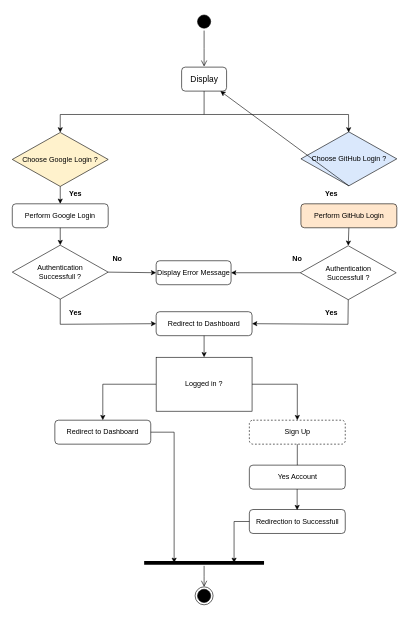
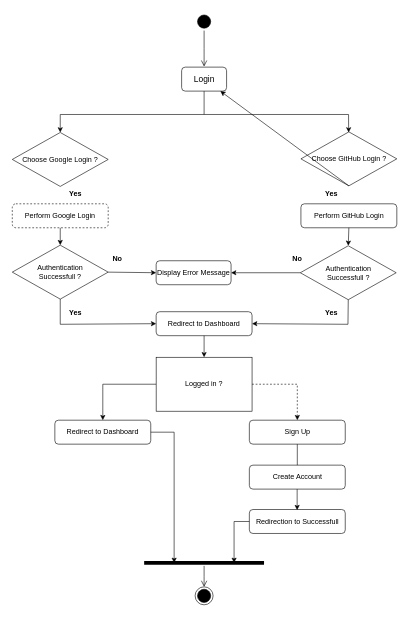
  <mxCell id="0" />
  <mxCell id="1" parent="0" />
  <mxCell id="2" value="" style="ellipse;html=1;shape=startState;fillColor=#000000;strokeColor=#000000;" vertex="1" parent="1"><mxGeometry x="325" y="20" width="30" height="30" as="geometry" /></mxCell>
  <mxCell id="3" value="" style="edgeStyle=orthogonalEdgeStyle;html=1;verticalAlign=bottom;endArrow=open;endSize=8;strokeColor=#000000;rounded=0;" edge="1" parent="1" source="2"><mxGeometry relative="1" as="geometry"><mxPoint x="340" y="110" as="targetPoint" /></mxGeometry></mxCell>
- <mxCell id="4" value="Display" style="rounded=1;whiteSpace=wrap;html=1;fontSize=14;" vertex="1" parent="1"><mxGeometry x="302.5" y="111" width="75" height="40" as="geometry" /></mxCell>
- <mxCell id="5" value="Choose Google Login ?" style="rhombus;whiteSpace=wrap;html=1;fillColor=#fff2cc;" vertex="1" parent="1"><mxGeometry x="20" y="220" width="160" height="90" as="geometry" /></mxCell>
- <mxCell id="6" value="Choose GitHub Login ?" style="rhombus;whiteSpace=wrap;html=1;fillColor=#dae8fc;" vertex="1" parent="1"><mxGeometry x="501.5" y="219" width="160" height="90" as="geometry" /></mxCell>
- <mxCell id="7" value="Perform Google Login" style="rounded=1;whiteSpace=wrap;html=1;" vertex="1" parent="1"><mxGeometry x="20" y="339" width="160" height="40" as="geometry" /></mxCell>
- <mxCell id="8" value="Perform GitHub Login" style="rounded=1;whiteSpace=wrap;html=1;fillColor=#ffe6cc;" vertex="1" parent="1"><mxGeometry x="501.5" y="339" width="160" height="40" as="geometry" /></mxCell>
+ <mxCell id="4" value="Login" style="rounded=1;whiteSpace=wrap;html=1;fontSize=14;" vertex="1" parent="1"><mxGeometry x="302.5" y="111" width="75" height="40" as="geometry" /></mxCell>
+ <mxCell id="5" value="Choose Google Login ?" style="rhombus;whiteSpace=wrap;html=1;" vertex="1" parent="1"><mxGeometry x="20" y="220" width="160" height="90" as="geometry" /></mxCell>
+ <mxCell id="6" value="Choose GitHub Login ?" style="rhombus;whiteSpace=wrap;html=1;" vertex="1" parent="1"><mxGeometry x="501.5" y="219" width="160" height="90" as="geometry" /></mxCell>
+ <mxCell id="7" value="Perform Google Login" style="rounded=1;whiteSpace=wrap;html=1;dashed=1;" vertex="1" parent="1"><mxGeometry x="20" y="339" width="160" height="40" as="geometry" /></mxCell>
+ <mxCell id="8" value="Perform GitHub Login" style="rounded=1;whiteSpace=wrap;html=1;" vertex="1" parent="1"><mxGeometry x="501.5" y="339" width="160" height="40" as="geometry" /></mxCell>
  <mxCell id="9" value="Authentication&lt;br&gt;Successfull ?" style="rhombus;whiteSpace=wrap;html=1;" vertex="1" parent="1"><mxGeometry x="20" y="408" width="160" height="90" as="geometry" /></mxCell>
  <mxCell id="10" value="Authentication&lt;br&gt;Successfull ?" style="rhombus;whiteSpace=wrap;html=1;" vertex="1" parent="1"><mxGeometry x="500.5" y="409" width="160" height="90" as="geometry" /></mxCell>
  <mxCell id="11" value="Redirect to Dashboard" style="rounded=1;whiteSpace=wrap;html=1;" vertex="1" parent="1"><mxGeometry x="260" y="519" width="160" height="40" as="geometry" /></mxCell>
  <mxCell id="12" value="Display Error Message" style="rounded=1;whiteSpace=wrap;html=1;" vertex="1" parent="1"><mxGeometry x="260" y="434" width="125" height="40" as="geometry" /></mxCell>
  <mxCell id="13" value="" style="endArrow=none;html=1;rounded=0;entryX=0.5;entryY=1;entryDx=0;entryDy=0;" edge="1" parent="1" target="4"><mxGeometry width="50" height="50" relative="1" as="geometry"><mxPoint x="340" y="190" as="sourcePoint" /><mxPoint x="320" y="250" as="targetPoint" /></mxGeometry></mxCell>
  <mxCell id="14" value="" style="endArrow=none;html=1;rounded=0;" edge="1" parent="1"><mxGeometry width="50" height="50" relative="1" as="geometry"><mxPoint x="100" y="190" as="sourcePoint" /><mxPoint x="340" y="190" as="targetPoint" /></mxGeometry></mxCell>
  <mxCell id="15" value="" style="endArrow=classic;html=1;rounded=0;entryX=0.5;entryY=0;entryDx=0;entryDy=0;" edge="1" parent="1" target="5"><mxGeometry width="50" height="50" relative="1" as="geometry"><mxPoint x="100" y="190" as="sourcePoint" /><mxPoint x="210" y="220" as="targetPoint" /></mxGeometry></mxCell>
- <mxCell id="16" value="" style="endArrow=classic;html=1;rounded=0;exitX=0.5;exitY=1;exitDx=0;exitDy=0;entryX=0.5;entryY=0;entryDx=0;entryDy=0;" edge="1" parent="1" source="5" target="7"><mxGeometry width="50" height="50" relative="1" as="geometry"><mxPoint x="400" y="260" as="sourcePoint" /><mxPoint x="450" y="210" as="targetPoint" /></mxGeometry></mxCell>
  <mxCell id="17" value="" style="endArrow=classic;html=1;rounded=0;exitX=0.5;exitY=1;exitDx=0;exitDy=0;" edge="1" parent="1" source="6" target="4"><mxGeometry width="50" height="50" relative="1" as="geometry"><mxPoint x="350" y="310" as="sourcePoint" /><mxPoint x="350" y="339" as="targetPoint" /></mxGeometry></mxCell>
  <mxCell id="18" value="" style="endArrow=classic;html=1;rounded=0;entryX=0.5;entryY=0;entryDx=0;entryDy=0;exitX=0.5;exitY=1;exitDx=0;exitDy=0;" edge="1" parent="1" source="7" target="9"><mxGeometry width="50" height="50" relative="1" as="geometry"><mxPoint x="280" y="330" as="sourcePoint" /><mxPoint x="110" y="339" as="targetPoint" /></mxGeometry></mxCell>
  <mxCell id="19" value="" style="endArrow=classic;html=1;rounded=0;entryX=0.5;entryY=0;entryDx=0;entryDy=0;exitX=0.5;exitY=1;exitDx=0;exitDy=0;" edge="1" parent="1" source="8" target="10"><mxGeometry width="50" height="50" relative="1" as="geometry"><mxPoint x="110" y="379" as="sourcePoint" /><mxPoint x="110" y="403" as="targetPoint" /></mxGeometry></mxCell>
  <mxCell id="20" value="" style="endArrow=classic;html=1;rounded=0;exitX=1;exitY=0.5;exitDx=0;exitDy=0;entryX=0;entryY=0.5;entryDx=0;entryDy=0;" edge="1" parent="1" source="9" target="12"><mxGeometry width="50" height="50" relative="1" as="geometry"><mxPoint x="370" y="370" as="sourcePoint" /><mxPoint x="250" y="453" as="targetPoint" /></mxGeometry></mxCell>
  <mxCell id="21" value="" style="endArrow=classic;html=1;rounded=0;exitX=0;exitY=0.5;exitDx=0;exitDy=0;entryX=1;entryY=0.5;entryDx=0;entryDy=0;" edge="1" parent="1" source="10" target="12"><mxGeometry width="50" height="50" relative="1" as="geometry"><mxPoint x="190" y="463" as="sourcePoint" /><mxPoint x="410" y="510" as="targetPoint" /></mxGeometry></mxCell>
  <mxCell id="22" value="" style="endArrow=classic;html=1;rounded=0;entryX=0;entryY=0.5;entryDx=0;entryDy=0;" edge="1" parent="1" target="11"><mxGeometry width="50" height="50" relative="1" as="geometry"><mxPoint x="100" y="540" as="sourcePoint" /><mxPoint x="200" y="559" as="targetPoint" /></mxGeometry></mxCell>
  <mxCell id="23" value="" style="endArrow=none;html=1;rounded=0;entryX=0.5;entryY=1;entryDx=0;entryDy=0;" edge="1" parent="1" target="9"><mxGeometry width="50" height="50" relative="1" as="geometry"><mxPoint x="100" y="540" as="sourcePoint" /><mxPoint x="220" y="440" as="targetPoint" /></mxGeometry></mxCell>
  <mxCell id="24" value="" style="endArrow=none;html=1;rounded=0;" edge="1" parent="1"><mxGeometry width="50" height="50" relative="1" as="geometry"><mxPoint x="340" y="190" as="sourcePoint" /><mxPoint x="581" y="190" as="targetPoint" /></mxGeometry></mxCell>
  <mxCell id="25" value="" style="endArrow=classic;html=1;rounded=0;entryX=0.5;entryY=0;entryDx=0;entryDy=0;" edge="1" parent="1"><mxGeometry width="50" height="50" relative="1" as="geometry"><mxPoint x="581" y="190" as="sourcePoint" /><mxPoint x="581.17" y="220" as="targetPoint" /></mxGeometry></mxCell>
  <mxCell id="26" value="" style="endArrow=classic;html=1;rounded=0;entryX=1;entryY=0.5;entryDx=0;entryDy=0;" edge="1" parent="1" target="11"><mxGeometry width="50" height="50" relative="1" as="geometry"><mxPoint x="580" y="540" as="sourcePoint" /><mxPoint x="400" y="470" as="targetPoint" /></mxGeometry></mxCell>
  <mxCell id="27" value="" style="endArrow=none;html=1;rounded=0;entryX=0.5;entryY=1;entryDx=0;entryDy=0;" edge="1" parent="1" target="10"><mxGeometry width="50" height="50" relative="1" as="geometry"><mxPoint x="580" y="540" as="sourcePoint" /><mxPoint x="560" y="490" as="targetPoint" /></mxGeometry></mxCell>
- <mxCell id="28" style="edgeStyle=orthogonalEdgeStyle;rounded=0;orthogonalLoop=1;jettySize=auto;html=1;exitX=1;exitY=0.5;exitDx=0;exitDy=0;" edge="1" parent="1" source="30" target="33"><mxGeometry relative="1" as="geometry" /></mxCell>
+ <mxCell id="28" style="edgeStyle=orthogonalEdgeStyle;rounded=0;orthogonalLoop=1;jettySize=auto;html=1;exitX=1;exitY=0.5;exitDx=0;exitDy=0;dashed=1;" edge="1" parent="1" source="30" target="33"><mxGeometry relative="1" as="geometry" /></mxCell>
  <mxCell id="29" style="edgeStyle=orthogonalEdgeStyle;rounded=0;orthogonalLoop=1;jettySize=auto;html=1;exitX=0;exitY=0.5;exitDx=0;exitDy=0;entryX=0.5;entryY=0;entryDx=0;entryDy=0;" edge="1" parent="1" source="30" target="32"><mxGeometry relative="1" as="geometry" /></mxCell>
  <mxCell id="30" value="Logged in ?" style="whiteSpace=wrap;html=1;rounded=0;" vertex="1" parent="1"><mxGeometry x="260" y="595" width="160" height="90" as="geometry" /></mxCell>
  <mxCell id="31" value="" style="endArrow=classic;html=1;rounded=0;exitX=0.5;exitY=1;exitDx=0;exitDy=0;entryX=0.5;entryY=0;entryDx=0;entryDy=0;" edge="1" parent="1" source="11" target="30"><mxGeometry width="50" height="50" relative="1" as="geometry"><mxPoint x="300" y="630" as="sourcePoint" /><mxPoint x="340" y="580" as="targetPoint" /></mxGeometry></mxCell>
  <mxCell id="32" value="Redirect to Dashboard" style="rounded=1;whiteSpace=wrap;html=1;" vertex="1" parent="1"><mxGeometry x="91" y="700" width="160" height="40" as="geometry" /></mxCell>
- <mxCell id="33" value="Sign Up" style="rounded=1;whiteSpace=wrap;html=1;dashed=1;" vertex="1" parent="1"><mxGeometry x="415.5" y="700" width="160" height="40" as="geometry" /></mxCell>
- <mxCell id="34" value="Yes Account" style="rounded=1;whiteSpace=wrap;html=1;" vertex="1" parent="1"><mxGeometry x="415.5" y="775" width="160" height="40" as="geometry" /></mxCell>
+ <mxCell id="33" value="Sign Up" style="rounded=1;whiteSpace=wrap;html=1;" vertex="1" parent="1"><mxGeometry x="415.5" y="700" width="160" height="40" as="geometry" /></mxCell>
+ <mxCell id="34" value="Create Account" style="rounded=1;whiteSpace=wrap;html=1;" vertex="1" parent="1"><mxGeometry x="415.5" y="775" width="160" height="40" as="geometry" /></mxCell>
  <mxCell id="35" value="Redirection to Successfull" style="rounded=1;whiteSpace=wrap;html=1;" vertex="1" parent="1"><mxGeometry x="415.5" y="849" width="160" height="40" as="geometry" /></mxCell>
  <mxCell id="36" value="" style="ellipse;html=1;shape=endState;fillColor=#000000;strokeColor=#000000;" vertex="1" parent="1"><mxGeometry x="325" y="978" width="30" height="30" as="geometry" /></mxCell>
  <mxCell id="37" value="Yes" style="text;align=center;fontStyle=1;verticalAlign=middle;spacingLeft=3;spacingRight=3;strokeColor=none;rotatable=0;points=[[0,0.5],[1,0.5]];portConstraint=eastwest;html=1;" vertex="1" parent="1"><mxGeometry x="85" y="309" width="80" height="26" as="geometry" /></mxCell>
  <mxCell id="38" value="Yes" style="text;align=center;fontStyle=1;verticalAlign=middle;spacingLeft=3;spacingRight=3;strokeColor=none;rotatable=0;points=[[0,0.5],[1,0.5]];portConstraint=eastwest;html=1;" vertex="1" parent="1"><mxGeometry x="511.5" y="309" width="80" height="26" as="geometry" /></mxCell>
  <mxCell id="39" value="Yes" style="text;align=center;fontStyle=1;verticalAlign=middle;spacingLeft=3;spacingRight=3;strokeColor=none;rotatable=0;points=[[0,0.5],[1,0.5]];portConstraint=eastwest;html=1;" vertex="1" parent="1"><mxGeometry x="85" y="508" width="80" height="26" as="geometry" /></mxCell>
  <mxCell id="40" value="Yes" style="text;align=center;fontStyle=1;verticalAlign=middle;spacingLeft=3;spacingRight=3;strokeColor=none;rotatable=0;points=[[0,0.5],[1,0.5]];portConstraint=eastwest;html=1;" vertex="1" parent="1"><mxGeometry x="511.5" y="508" width="80" height="26" as="geometry" /></mxCell>
  <mxCell id="41" value="No" style="text;align=center;fontStyle=1;verticalAlign=middle;spacingLeft=3;spacingRight=3;strokeColor=none;rotatable=0;points=[[0,0.5],[1,0.5]];portConstraint=eastwest;html=1;" vertex="1" parent="1"><mxGeometry x="155" y="418" width="80" height="26" as="geometry" /></mxCell>
  <mxCell id="42" value="No" style="text;align=center;fontStyle=1;verticalAlign=middle;spacingLeft=3;spacingRight=3;strokeColor=none;rotatable=0;points=[[0,0.5],[1,0.5]];portConstraint=eastwest;html=1;" vertex="1" parent="1"><mxGeometry x="455" y="418" width="80" height="26" as="geometry" /></mxCell>
  <mxCell id="43" value="" style="endArrow=none;html=1;rounded=0;exitX=0.5;exitY=1;exitDx=0;exitDy=0;entryX=0.5;entryY=0;entryDx=0;entryDy=0;" edge="1" parent="1" source="33" target="34"><mxGeometry width="50" height="50" relative="1" as="geometry"><mxPoint x="350" y="828" as="sourcePoint" /><mxPoint x="400" y="778" as="targetPoint" /></mxGeometry></mxCell>
  <mxCell id="44" value="" style="endArrow=classic;html=1;rounded=0;exitX=0.5;exitY=1;exitDx=0;exitDy=0;entryX=0.5;entryY=0;entryDx=0;entryDy=0;" edge="1" parent="1"><mxGeometry width="50" height="50" relative="1" as="geometry"><mxPoint x="495.22" y="815" as="sourcePoint" /><mxPoint x="495.22" y="850" as="targetPoint" /></mxGeometry></mxCell>
  <mxCell id="45" value="" style="shape=line;html=1;strokeWidth=6;strokeColor=#000000;" vertex="1" parent="1"><mxGeometry x="240" y="933" width="200" height="10" as="geometry" /></mxCell>
  <mxCell id="46" value="" style="edgeStyle=orthogonalEdgeStyle;html=1;verticalAlign=bottom;endArrow=open;endSize=8;strokeColor=#000000;rounded=0;" edge="1" source="45" parent="1"><mxGeometry relative="1" as="geometry"><mxPoint x="340" y="978" as="targetPoint" /></mxGeometry></mxCell>
  <mxCell id="47" style="edgeStyle=orthogonalEdgeStyle;rounded=0;orthogonalLoop=1;jettySize=auto;html=1;exitX=1;exitY=0.5;exitDx=0;exitDy=0;entryX=0.25;entryY=0.5;entryDx=0;entryDy=0;entryPerimeter=0;" edge="1" parent="1" source="32" target="45"><mxGeometry relative="1" as="geometry" /></mxCell>
  <mxCell id="48" style="edgeStyle=orthogonalEdgeStyle;rounded=0;orthogonalLoop=1;jettySize=auto;html=1;exitX=0;exitY=0.5;exitDx=0;exitDy=0;entryX=0.75;entryY=0.5;entryDx=0;entryDy=0;entryPerimeter=0;" edge="1" parent="1" source="35" target="45"><mxGeometry relative="1" as="geometry" /></mxCell>
